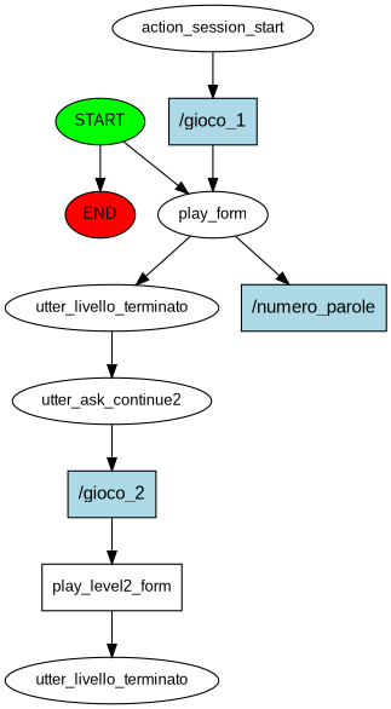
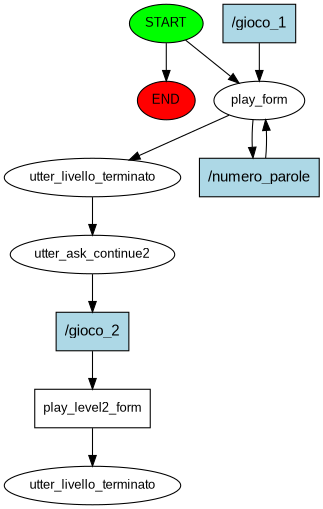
  digraph {
    fontname="Liberation Sans"
    node [fontname="Liberation Sans" fontsize=12]
    edge [fontname="Liberation Sans"]
    n1 [fillcolor=green label=START style=filled]
    n2 [fillcolor=red label=END style=filled]
    n3 [label=play_form]
-   n4 [label=action_session_start]
    n5 [fillcolor=lightblue label="/gioco_1" shape=rect style=filled fontsize=""]
    n6 [label=utter_livello_terminato]
    n7 [fillcolor=lightblue label="/numero_parole" shape=rect style=filled fontsize=""]
    n8 [label=utter_ask_continue2]
    n9 [fillcolor=lightblue label="/gioco_2" shape=rect style=filled fontsize=""]
    n10 [label=play_level2_form shape=box]
    n11 [label=utter_livello_terminato]
    n1 -> n2
    n1 -> n3
    n3 -> n6
    n3 -> n7
-   n4 -> n5
    n5 -> n3
    n6 -> n8
+   n7 -> n3
    n8 -> n9
    n9 -> n10
    n10 -> n11
  }
